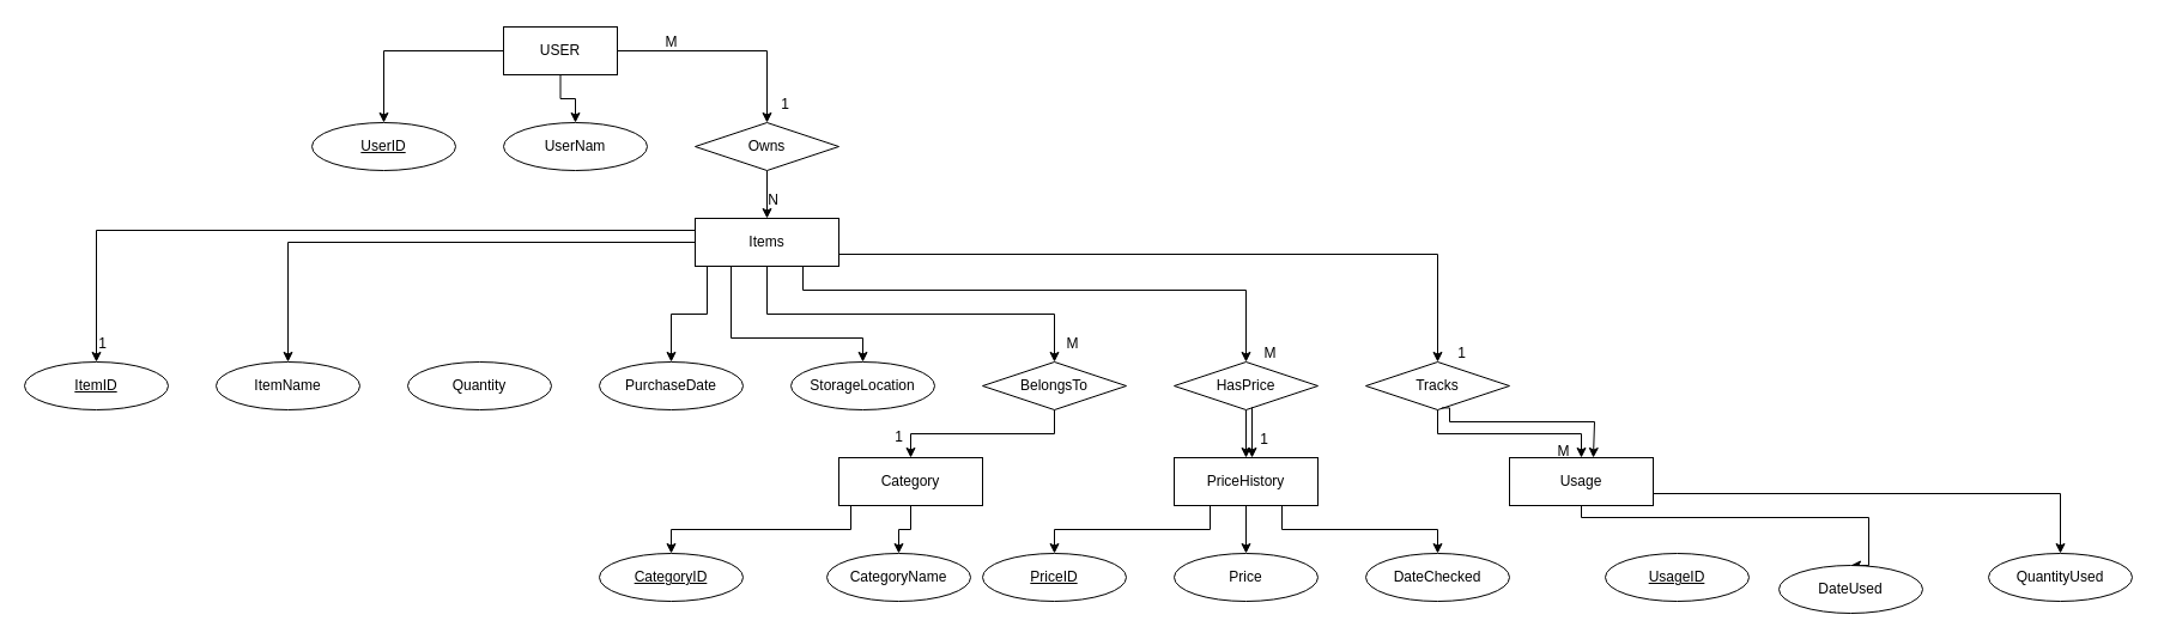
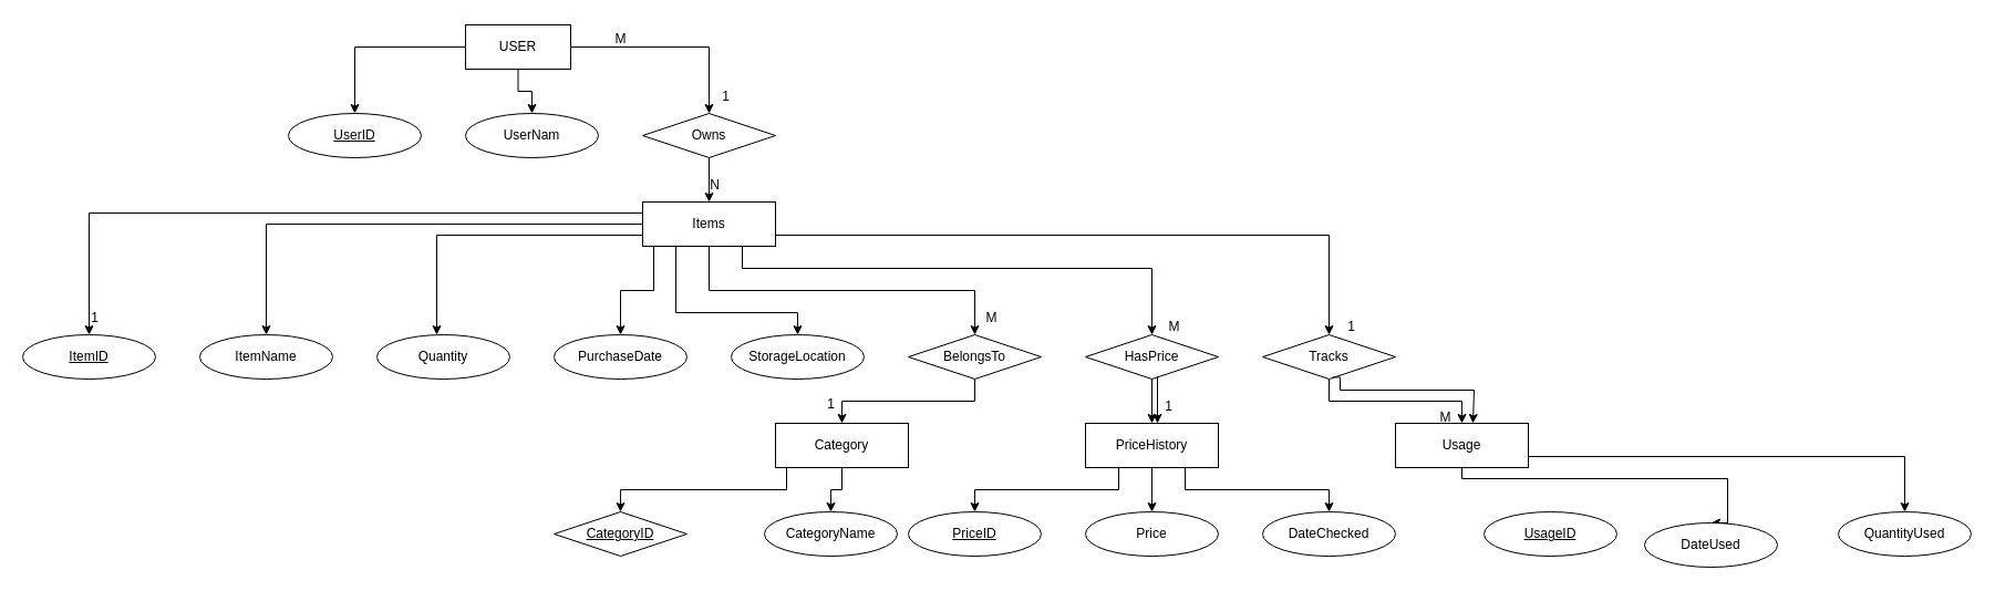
  <mxCell id="0" />
  <mxCell id="1" parent="0" />
  <mxCell id="2" style="edgeStyle=orthogonalEdgeStyle;rounded=0;orthogonalLoop=1;jettySize=auto;html=1;entryX=0.5;entryY=0;entryDx=0;entryDy=0;" parent="1" source="5" target="7" edge="1"><mxGeometry relative="1" as="geometry" /></mxCell>
  <mxCell id="3" value="" style="edgeStyle=orthogonalEdgeStyle;rounded=0;orthogonalLoop=1;jettySize=auto;html=1;" parent="1" source="5" target="6" edge="1"><mxGeometry relative="1" as="geometry" /></mxCell>
  <mxCell id="4" style="edgeStyle=orthogonalEdgeStyle;rounded=0;orthogonalLoop=1;jettySize=auto;html=1;entryX=0.5;entryY=0;entryDx=0;entryDy=0;" parent="1" source="5" target="9" edge="1"><mxGeometry relative="1" as="geometry" /></mxCell>
  <mxCell id="5" value="USER" style="rounded=0;whiteSpace=wrap;html=1;" parent="1" vertex="1"><mxGeometry x="420" y="22" width="95" height="40" as="geometry" /></mxCell>
  <mxCell id="6" value="UserNam" style="ellipse;whiteSpace=wrap;html=1;" parent="1" vertex="1"><mxGeometry x="420" y="102" width="120" height="40" as="geometry" /></mxCell>
  <mxCell id="7" value="&lt;u&gt;UserID&lt;/u&gt;" style="ellipse;whiteSpace=wrap;html=1;" parent="1" vertex="1"><mxGeometry y="102" width="120" height="40" as="geometry" x="260" /></mxCell>
  <mxCell id="8" style="edgeStyle=orthogonalEdgeStyle;rounded=0;orthogonalLoop=1;jettySize=auto;html=1;exitX=0.5;exitY=1;exitDx=0;exitDy=0;entryX=0.5;entryY=0;entryDx=0;entryDy=0;" parent="1" source="9" target="17" edge="1"><mxGeometry relative="1" as="geometry" /></mxCell>
  <mxCell id="9" value="Owns" style="rhombus;whiteSpace=wrap;html=1;" parent="1" vertex="1"><mxGeometry x="580" y="102" width="120" height="40" as="geometry" /></mxCell>
  <mxCell id="10" style="edgeStyle=orthogonalEdgeStyle;rounded=0;orthogonalLoop=1;jettySize=auto;html=1;exitX=0.5;exitY=1;exitDx=0;exitDy=0;entryX=0.5;entryY=0;entryDx=0;entryDy=0;" parent="1" source="17" target="25" edge="1"><mxGeometry relative="1" as="geometry" /></mxCell>
  <mxCell id="11" style="edgeStyle=orthogonalEdgeStyle;rounded=0;orthogonalLoop=1;jettySize=auto;html=1;exitX=0.75;exitY=1;exitDx=0;exitDy=0;entryX=0.5;entryY=0;entryDx=0;entryDy=0;" parent="1" target="27" edge="1"><mxGeometry relative="1" as="geometry"><mxPoint x="670" y="212" as="sourcePoint" /><mxPoint x="1040" y="292" as="targetPoint" /><Array as="points"><mxPoint x="670" y="242" /><mxPoint x="1040" y="242" /></Array></mxGeometry></mxCell>
  <mxCell id="12" style="edgeStyle=orthogonalEdgeStyle;rounded=0;orthogonalLoop=1;jettySize=auto;html=1;exitX=1;exitY=1;exitDx=0;exitDy=0;entryX=0.5;entryY=0;entryDx=0;entryDy=0;" parent="1" source="17" target="41" edge="1"><mxGeometry relative="1" as="geometry"><Array as="points"><mxPoint x="700" y="212" /><mxPoint x="1200" y="212" /></Array></mxGeometry></mxCell>
  <mxCell id="13" style="edgeStyle=orthogonalEdgeStyle;rounded=0;orthogonalLoop=1;jettySize=auto;html=1;exitX=0.25;exitY=1;exitDx=0;exitDy=0;" parent="1" source="17" target="19" edge="1"><mxGeometry relative="1" as="geometry"><Array as="points"><mxPoint x="610" y="282" /><mxPoint x="720" y="282" /></Array></mxGeometry></mxCell>
  <mxCell id="14" style="edgeStyle=orthogonalEdgeStyle;rounded=0;orthogonalLoop=1;jettySize=auto;html=1;exitX=0;exitY=1;exitDx=0;exitDy=0;" parent="1" source="17" target="18" edge="1"><mxGeometry relative="1" as="geometry"><Array as="points"><mxPoint x="590" y="222" /><mxPoint x="590" y="262" /><mxPoint x="560" y="262" /></Array></mxGeometry></mxCell>
  <mxCell id="15" style="edgeStyle=orthogonalEdgeStyle;rounded=0;orthogonalLoop=1;jettySize=auto;html=1;exitX=0;exitY=0.5;exitDx=0;exitDy=0;entryX=0.5;entryY=0;entryDx=0;entryDy=0;" parent="1" source="17" target="21" edge="1"><mxGeometry relative="1" as="geometry" /></mxCell>
  <mxCell id="16" style="edgeStyle=orthogonalEdgeStyle;rounded=0;orthogonalLoop=1;jettySize=auto;html=1;exitX=0;exitY=0;exitDx=0;exitDy=0;entryX=0.5;entryY=0;entryDx=0;entryDy=0;" parent="1" source="17" target="22" edge="1"><mxGeometry relative="1" as="geometry"><Array as="points"><mxPoint x="580" y="192" /><mxPoint x="80" y="192" /></Array></mxGeometry></mxCell>
  <mxCell id="17" value="Items" style="rounded=0;whiteSpace=wrap;html=1;" parent="1" vertex="1"><mxGeometry x="580" y="182" width="120" height="40" as="geometry" /></mxCell>
  <mxCell id="18" value="PurchaseDate" style="ellipse;whiteSpace=wrap;html=1;" parent="1" vertex="1"><mxGeometry x="500" y="302" width="120" height="40" as="geometry" /></mxCell>
  <mxCell id="19" value="StorageLocation" style="ellipse;whiteSpace=wrap;html=1;" parent="1" vertex="1"><mxGeometry x="660" y="302" width="120" height="40" as="geometry" /></mxCell>
  <mxCell id="20" value="Quantity" style="ellipse;whiteSpace=wrap;html=1;" parent="1" vertex="1"><mxGeometry x="340" y="302" width="120" height="40" as="geometry" /></mxCell>
  <mxCell id="21" value="ItemName" style="ellipse;whiteSpace=wrap;html=1;" parent="1" vertex="1"><mxGeometry x="180" y="302" width="120" height="40" as="geometry" /></mxCell>
  <mxCell id="22" value="&lt;u&gt;ItemID&lt;/u&gt;" style="ellipse;whiteSpace=wrap;html=1;" parent="1" vertex="1"><mxGeometry x="20" y="302" width="120" height="40" as="geometry" /></mxCell>
  <mxCell id="23" style="edgeStyle=orthogonalEdgeStyle;rounded=0;orthogonalLoop=1;jettySize=auto;html=1;exitX=0.5;exitY=1;exitDx=0;exitDy=0;" parent="1" source="20" target="20" edge="1"><mxGeometry relative="1" as="geometry" /></mxCell>
  <mxCell id="24" style="edgeStyle=orthogonalEdgeStyle;rounded=0;orthogonalLoop=1;jettySize=auto;html=1;exitX=0.5;exitY=1;exitDx=0;exitDy=0;entryX=0.5;entryY=0;entryDx=0;entryDy=0;" parent="1" source="25" target="30" edge="1"><mxGeometry relative="1" as="geometry" /></mxCell>
  <mxCell id="25" value="BelongsTo" style="rhombus;whiteSpace=wrap;html=1;" parent="1" vertex="1"><mxGeometry x="820" y="302" width="120" height="40" as="geometry" /></mxCell>
  <mxCell id="26" style="edgeStyle=orthogonalEdgeStyle;rounded=0;orthogonalLoop=1;jettySize=auto;html=1;exitX=0.5;exitY=1;exitDx=0;exitDy=0;entryX=0.5;entryY=0;entryDx=0;entryDy=0;" parent="1" source="27" target="36" edge="1"><mxGeometry relative="1" as="geometry" /></mxCell>
  <mxCell id="27" value="HasPrice" style="rhombus;whiteSpace=wrap;html=1;" parent="1" vertex="1"><mxGeometry x="980" y="302" width="120" height="40" as="geometry" /></mxCell>
  <mxCell id="28" style="edgeStyle=orthogonalEdgeStyle;rounded=0;orthogonalLoop=1;jettySize=auto;html=1;entryX=0.5;entryY=0;entryDx=0;entryDy=0;" parent="1" source="30" target="39" edge="1"><mxGeometry relative="1" as="geometry" /></mxCell>
  <mxCell id="29" style="edgeStyle=orthogonalEdgeStyle;rounded=0;orthogonalLoop=1;jettySize=auto;html=1;exitX=0;exitY=1;exitDx=0;exitDy=0;entryX=0.5;entryY=0;entryDx=0;entryDy=0;" parent="1" source="30" target="38" edge="1"><mxGeometry relative="1" as="geometry"><Array as="points"><mxPoint x="710" y="422" /><mxPoint x="710" y="442" /><mxPoint x="560" y="442" /></Array></mxGeometry></mxCell>
  <mxCell id="30" value="Category" style="rounded=0;whiteSpace=wrap;html=1;" parent="1" vertex="1"><mxGeometry x="700" y="382" width="120" height="40" as="geometry" /></mxCell>
  <mxCell id="31" value="DateChecked" style="ellipse;whiteSpace=wrap;html=1;" parent="1" vertex="1"><mxGeometry x="1140" y="462" width="120" height="40" as="geometry" /></mxCell>
  <mxCell id="32" value="&lt;u&gt;PriceID&lt;/u&gt;" style="ellipse;whiteSpace=wrap;html=1;" parent="1" vertex="1"><mxGeometry x="820" y="462" width="120" height="40" as="geometry" /></mxCell>
  <mxCell id="33" style="edgeStyle=orthogonalEdgeStyle;rounded=0;orthogonalLoop=1;jettySize=auto;html=1;exitX=0.5;exitY=1;exitDx=0;exitDy=0;entryX=0.5;entryY=0;entryDx=0;entryDy=0;" parent="1" source="36" target="37" edge="1"><mxGeometry relative="1" as="geometry" /></mxCell>
  <mxCell id="34" style="edgeStyle=orthogonalEdgeStyle;rounded=0;orthogonalLoop=1;jettySize=auto;html=1;exitX=0.25;exitY=1;exitDx=0;exitDy=0;entryX=0.5;entryY=0;entryDx=0;entryDy=0;" parent="1" source="36" target="32" edge="1"><mxGeometry relative="1" as="geometry" /></mxCell>
  <mxCell id="35" style="edgeStyle=orthogonalEdgeStyle;rounded=0;orthogonalLoop=1;jettySize=auto;html=1;exitX=0.75;exitY=1;exitDx=0;exitDy=0;" parent="1" source="36" target="31" edge="1"><mxGeometry relative="1" as="geometry" /></mxCell>
  <mxCell id="36" value="PriceHistory" style="rounded=0;whiteSpace=wrap;html=1;" parent="1" vertex="1"><mxGeometry x="980" y="382" width="120" height="40" as="geometry" /></mxCell>
  <mxCell id="37" value="Price" style="ellipse;whiteSpace=wrap;html=1;" parent="1" vertex="1"><mxGeometry x="980" y="462" width="120" height="40" as="geometry" /></mxCell>
- <mxCell id="38" value="&lt;u&gt;CategoryID&lt;/u&gt;" style="ellipse;whiteSpace=wrap;html=1;" parent="1" vertex="1"><mxGeometry x="500" y="462" width="120" height="40" as="geometry" /></mxCell>
+ <mxCell id="38" value="&lt;u&gt;CategoryID&lt;/u&gt;" style="rhombus;whiteSpace=wrap;html=1;" parent="1" vertex="1"><mxGeometry x="500" y="462" width="120" height="40" as="geometry" /></mxCell>
  <mxCell id="39" value="CategoryName" style="ellipse;whiteSpace=wrap;html=1;" parent="1" vertex="1"><mxGeometry x="690" y="462" width="120" height="40" as="geometry" /></mxCell>
  <mxCell id="40" style="edgeStyle=orthogonalEdgeStyle;rounded=0;orthogonalLoop=1;jettySize=auto;html=1;entryX=0.5;entryY=0;entryDx=0;entryDy=0;" parent="1" source="41" target="44" edge="1"><mxGeometry relative="1" as="geometry" /></mxCell>
  <mxCell id="41" value="Tracks" style="rhombus;whiteSpace=wrap;html=1;" parent="1" vertex="1"><mxGeometry x="1140" y="302" width="120" height="40" as="geometry" /></mxCell>
  <mxCell id="42" style="edgeStyle=orthogonalEdgeStyle;rounded=0;orthogonalLoop=1;jettySize=auto;html=1;exitX=1;exitY=0.5;exitDx=0;exitDy=0;entryX=0.5;entryY=0;entryDx=0;entryDy=0;" parent="1" target="46" edge="1"><mxGeometry relative="1" as="geometry"><mxPoint x="1380" y="412" as="sourcePoint" /><mxPoint x="1560" y="472" as="targetPoint" /><Array as="points"><mxPoint x="1320" y="412" /><mxPoint x="1320" y="432" /><mxPoint x="1560" y="432" /></Array></mxGeometry></mxCell>
  <mxCell id="43" style="edgeStyle=orthogonalEdgeStyle;rounded=0;orthogonalLoop=1;jettySize=auto;html=1;entryX=0.5;entryY=0;entryDx=0;entryDy=0;" parent="1" source="44" target="47" edge="1"><mxGeometry relative="1" as="geometry"><Array as="points"><mxPoint x="1720" y="412" /></Array></mxGeometry></mxCell>
  <mxCell id="44" value="Usage" style="rounded=0;whiteSpace=wrap;html=1;" parent="1" vertex="1"><mxGeometry x="1260" y="382" width="120" height="40" as="geometry" /></mxCell>
  <mxCell id="45" value="&lt;u&gt;UsageID&lt;/u&gt;" style="ellipse;whiteSpace=wrap;html=1;" parent="1" vertex="1"><mxGeometry x="1340" y="462" width="120" height="40" as="geometry" /></mxCell>
  <mxCell id="46" value="DateUsed" style="ellipse;whiteSpace=wrap;html=1;" parent="1" vertex="1"><mxGeometry x="1485" y="472" width="120" height="40" as="geometry" /></mxCell>
  <mxCell id="47" value="QuantityUsed" style="ellipse;whiteSpace=wrap;html=1;" parent="1" vertex="1"><mxGeometry x="1660" y="462" width="120" height="40" as="geometry" /></mxCell>
+ <mxCell id="48" style="edgeStyle=orthogonalEdgeStyle;rounded=0;orthogonalLoop=1;jettySize=auto;html=1;exitX=0;exitY=0.75;exitDx=0;exitDy=0;entryX=0.45;entryY=0;entryDx=0;entryDy=0;entryPerimeter=0;" parent="1" source="17" target="20" edge="1"><mxGeometry relative="1" as="geometry"><Array as="points"><mxPoint x="394" y="212" /></Array></mxGeometry></mxCell>
  <mxCell id="49" value="1" style="text;html=1;align=center;verticalAlign=middle;resizable=0;points=[];autosize=1;strokeColor=none;fillColor=none;" parent="1" vertex="1"><mxGeometry x="640" y="72" width="30" height="30" as="geometry" /></mxCell>
  <mxCell id="50" value="N" style="text;html=1;align=center;verticalAlign=middle;resizable=0;points=[];autosize=1;strokeColor=none;fillColor=none;" parent="1" vertex="1"><mxGeometry x="630" y="152" width="30" height="30" as="geometry" /></mxCell>
  <mxCell id="51" value="1" style="text;html=1;align=center;verticalAlign=middle;resizable=0;points=[];autosize=1;strokeColor=none;fillColor=none;" parent="1" vertex="1"><mxGeometry x="70" y="272" width="30" height="30" as="geometry" /></mxCell>
  <mxCell id="52" value="1" style="text;html=1;align=center;verticalAlign=middle;resizable=0;points=[];autosize=1;strokeColor=none;fillColor=none;" parent="1" vertex="1"><mxGeometry x="1040" y="352" width="30" height="30" as="geometry" /></mxCell>
  <mxCell id="53" value="M" style="text;html=1;align=center;verticalAlign=middle;resizable=0;points=[];autosize=1;strokeColor=none;fillColor=none;" parent="1" vertex="1"><mxGeometry x="1290" y="362" width="30" height="30" as="geometry" /></mxCell>
  <mxCell id="54" value="1" style="text;html=1;align=center;verticalAlign=middle;resizable=0;points=[];autosize=1;strokeColor=none;fillColor=none;" vertex="1" parent="1"><mxGeometry x="735" y="350" width="30" height="30" as="geometry" /></mxCell>
  <mxCell id="55" value="M" style="text;html=1;align=center;verticalAlign=middle;resizable=0;points=[];autosize=1;strokeColor=none;fillColor=none;" vertex="1" parent="1"><mxGeometry x="880" y="272" width="30" height="30" as="geometry" /></mxCell>
  <mxCell id="56" value="1" style="text;html=1;align=center;verticalAlign=middle;resizable=0;points=[];autosize=1;strokeColor=none;fillColor=none;" vertex="1" parent="1"><mxGeometry x="1205" y="280" width="30" height="30" as="geometry" /></mxCell>
  <mxCell id="57" value="M" style="text;html=1;align=center;verticalAlign=middle;resizable=0;points=[];autosize=1;strokeColor=none;fillColor=none;" vertex="1" parent="1"><mxGeometry x="1045" y="280" width="30" height="30" as="geometry" /></mxCell>
  <mxCell id="58" value="M" style="text;html=1;align=center;verticalAlign=middle;resizable=0;points=[];autosize=1;strokeColor=none;fillColor=none;" vertex="1" parent="1"><mxGeometry x="545" y="20" width="30" height="30" as="geometry" /></mxCell>
  <mxCell id="59" style="edgeStyle=orthogonalEdgeStyle;rounded=0;orthogonalLoop=1;jettySize=auto;html=1;exitX=0.5;exitY=1;exitDx=0;exitDy=0;" edge="1" parent="1"><mxGeometry relative="1" as="geometry"><mxPoint x="1045" y="340" as="sourcePoint" /><mxPoint x="1045" y="382" as="targetPoint" /></mxGeometry></mxCell>
  <mxCell id="60" style="edgeStyle=orthogonalEdgeStyle;rounded=0;orthogonalLoop=1;jettySize=auto;html=1;entryX=0.5;entryY=0;entryDx=0;entryDy=0;exitX=0.528;exitY=0.96;exitDx=0;exitDy=0;exitPerimeter=0;" edge="1" parent="1" source="41"><mxGeometry relative="1" as="geometry"><mxPoint x="1210" y="342" as="sourcePoint" /><mxPoint x="1330" y="382" as="targetPoint" /><Array as="points"><mxPoint x="1210" y="340" /><mxPoint x="1210" y="352" /><mxPoint x="1331" y="352" /><mxPoint x="1331" y="382" /></Array></mxGeometry></mxCell>
